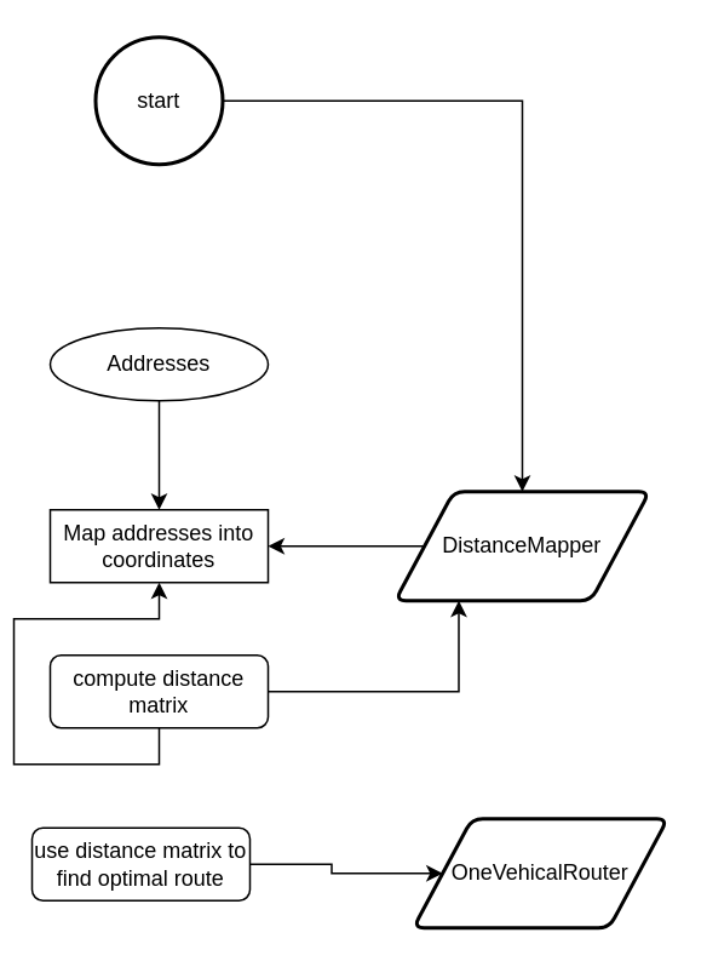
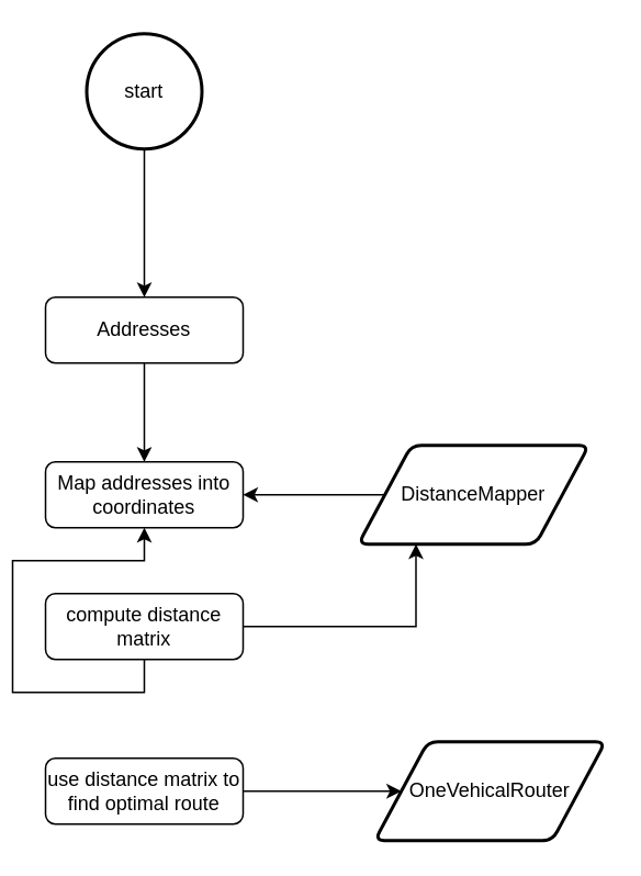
  <mxCell id="0" />
  <mxCell id="1" parent="0" />
  <mxCell id="2" style="edgeStyle=orthogonalEdgeStyle;rounded=0;orthogonalLoop=1;jettySize=auto;html=1;exitX=0.5;exitY=1;exitDx=0;exitDy=0;entryX=0.5;entryY=0;entryDx=0;entryDy=0;" edge="1" parent="1" source="3" target="4"><mxGeometry relative="1" as="geometry" /></mxCell>
- <mxCell id="3" value="Addresses" style="ellipse;whiteSpace=wrap;html=1;fontSize=12;glass=0;strokeWidth=1;shadow=0;" vertex="1" parent="1"><mxGeometry x="20" y="180" width="120" height="40" as="geometry" /></mxCell>
- <mxCell id="4" value="Map addresses into coordinates" style="whiteSpace=wrap;html=1;fontSize=12;glass=0;strokeWidth=1;shadow=0;rounded=0;" vertex="1" parent="1"><mxGeometry x="20" y="280" width="120" height="40" as="geometry" /></mxCell>
- <mxCell id="5" style="edgeStyle=orthogonalEdgeStyle;rounded=0;orthogonalLoop=1;jettySize=auto;html=1;" edge="1" parent="1" source="6" target="8"><mxGeometry relative="1" as="geometry" /></mxCell>
+ <mxCell id="3" value="Addresses" style="rounded=1;whiteSpace=wrap;html=1;fontSize=12;glass=0;strokeWidth=1;shadow=0;" vertex="1" parent="1"><mxGeometry x="20" y="180" width="120" height="40" as="geometry" /></mxCell>
+ <mxCell id="4" value="Map addresses into coordinates" style="rounded=1;whiteSpace=wrap;html=1;fontSize=12;glass=0;strokeWidth=1;shadow=0;" vertex="1" parent="1"><mxGeometry x="20" y="280" width="120" height="40" as="geometry" /></mxCell>
+ <mxCell id="5" style="edgeStyle=orthogonalEdgeStyle;rounded=0;orthogonalLoop=1;jettySize=auto;html=1;entryX=0.5;entryY=0;entryDx=0;entryDy=0;" edge="1" parent="1" source="6" target="3"><mxGeometry relative="1" as="geometry" /></mxCell>
  <mxCell id="6" value="start" style="strokeWidth=2;html=1;shape=mxgraph.flowchart.start_2;whiteSpace=wrap;" vertex="1" parent="1"><mxGeometry x="45" y="20" width="70" height="70" as="geometry" /></mxCell>
  <mxCell id="7" style="edgeStyle=orthogonalEdgeStyle;rounded=0;orthogonalLoop=1;jettySize=auto;html=1;entryX=1;entryY=0.5;entryDx=0;entryDy=0;" edge="1" parent="1" source="8" target="4"><mxGeometry relative="1" as="geometry" /></mxCell>
  <mxCell id="8" value="DistanceMapper" style="shape=parallelogram;html=1;strokeWidth=2;perimeter=parallelogramPerimeter;whiteSpace=wrap;rounded=1;arcSize=12;size=0.23;" vertex="1" parent="1"><mxGeometry x="210" y="270" width="140" height="60" as="geometry" /></mxCell>
  <mxCell id="9" style="edgeStyle=orthogonalEdgeStyle;rounded=0;orthogonalLoop=1;jettySize=auto;html=1;exitX=0.5;exitY=1;exitDx=0;exitDy=0;" edge="1" parent="1" source="11" target="4"><mxGeometry relative="1" as="geometry" /></mxCell>
  <mxCell id="10" style="edgeStyle=orthogonalEdgeStyle;rounded=0;orthogonalLoop=1;jettySize=auto;html=1;entryX=0.25;entryY=1;entryDx=0;entryDy=0;" edge="1" parent="1" source="11" target="8"><mxGeometry relative="1" as="geometry" /></mxCell>
  <mxCell id="11" value="compute distance matrix" style="rounded=1;whiteSpace=wrap;html=1;fontSize=12;glass=0;strokeWidth=1;shadow=0;" vertex="1" parent="1"><mxGeometry x="20" y="360" width="120" height="40" as="geometry" /></mxCell>
  <mxCell id="12" style="edgeStyle=orthogonalEdgeStyle;rounded=0;orthogonalLoop=1;jettySize=auto;html=1;exitX=1;exitY=0.5;exitDx=0;exitDy=0;entryX=0;entryY=0.5;entryDx=0;entryDy=0;" edge="1" parent="1" source="13" target="14"><mxGeometry relative="1" as="geometry" /></mxCell>
- <mxCell id="13" value="use distance matrix to find optimal route" style="rounded=1;whiteSpace=wrap;html=1;fontSize=12;glass=0;strokeWidth=1;shadow=0;" vertex="1" parent="1"><mxGeometry x="10" y="455" width="120" height="40" as="geometry" /></mxCell>
+ <mxCell id="13" value="use distance matrix to find optimal route" style="rounded=1;whiteSpace=wrap;html=1;fontSize=12;glass=0;strokeWidth=1;shadow=0;" vertex="1" parent="1"><mxGeometry x="20" y="460" width="120" height="40" as="geometry" /></mxCell>
  <mxCell id="14" value="&lt;span&gt;OneVehicalRouter&lt;/span&gt;" style="shape=parallelogram;html=1;strokeWidth=2;perimeter=parallelogramPerimeter;whiteSpace=wrap;rounded=1;arcSize=12;size=0.23;" vertex="1" parent="1"><mxGeometry x="220" y="450" width="140" height="60" as="geometry" /></mxCell>
